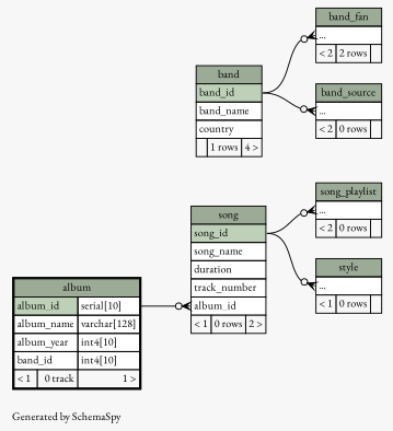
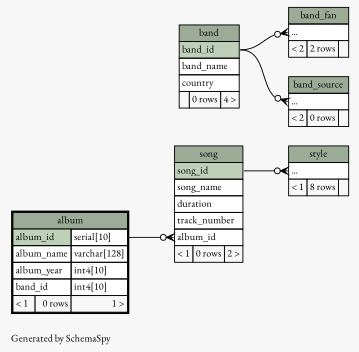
  digraph {
    bgcolor="#f7f7f7"
    fontname="EB Garamond"
    fontsize=11
    label="\nGenerated by SchemaSpy"
    labeljust=l
    nodesep=0.18
    rankdir=RL
    ranksep=0.46
    node [fontname="EB Garamond" fontsize=11 shape=plaintext]
    edge [arrowhead=none arrowsize=0.8 arrowtail=crowodot dir=back fontname="EB Garamond" headport="band_id:e" tailport="elipses:w"]
-   n1 [label=<     <TABLE BORDER="2" CELLBORDER="1" CELLSPACING="0" BGCOLOR="#ffffff">       <TR><TD COLSPAN="3" BGCOLOR="#9bab96" ALIGN="CENTER">album</TD></TR>       <TR><TD PORT="album_id" COLSPAN="2" BGCOLOR="#bed1b8" ALIGN="LEFT">album_id</TD><TD PORT="album_id.type" ALIGN="LEFT">serial[10]</TD></TR>       <TR><TD PORT="album_name" COLSPAN="2" ALIGN="LEFT">album_name</TD><TD PORT="album_name.type" ALIGN="LEFT">varchar[128]</TD></TR>       <TR><TD PORT="album_year" COLSPAN="2" ALIGN="LEFT">album_year</TD><TD PORT="album_year.type" ALIGN="LEFT">int4[10]</TD></TR>       <TR><TD PORT="band_id" COLSPAN="2" ALIGN="LEFT">band_id</TD><TD PORT="band_id.type" ALIGN="LEFT">int4[10]</TD></TR>       <TR><TD ALIGN="LEFT" BGCOLOR="#f7f7f7">&lt; 1</TD><TD ALIGN="RIGHT" BGCOLOR="#f7f7f7">0 track</TD><TD ALIGN="RIGHT" BGCOLOR="#f7f7f7">1 &gt;</TD></TR>     </TABLE>>]
-   n2 [label=<     <TABLE BORDER="0" CELLBORDER="1" CELLSPACING="0" BGCOLOR="#ffffff">       <TR><TD COLSPAN="3" BGCOLOR="#9bab96" ALIGN="CENTER">band</TD></TR>       <TR><TD PORT="band_id" COLSPAN="3" BGCOLOR="#bed1b8" ALIGN="LEFT">band_id</TD></TR>       <TR><TD PORT="band_name" COLSPAN="3" ALIGN="LEFT">band_name</TD></TR>       <TR><TD PORT="country" COLSPAN="3" ALIGN="LEFT">country</TD></TR>       <TR><TD ALIGN="LEFT" BGCOLOR="#f7f7f7">  </TD><TD ALIGN="RIGHT" BGCOLOR="#f7f7f7">1 rows</TD><TD ALIGN="RIGHT" BGCOLOR="#f7f7f7">4 &gt;</TD></TR>     </TABLE>>]
+   n1 [label=<     <TABLE BORDER="2" CELLBORDER="1" CELLSPACING="0" BGCOLOR="#ffffff">       <TR><TD COLSPAN="3" BGCOLOR="#9bab96" ALIGN="CENTER">album</TD></TR>       <TR><TD PORT="album_id" COLSPAN="2" BGCOLOR="#bed1b8" ALIGN="LEFT">album_id</TD><TD PORT="album_id.type" ALIGN="LEFT">serial[10]</TD></TR>       <TR><TD PORT="album_name" COLSPAN="2" ALIGN="LEFT">album_name</TD><TD PORT="album_name.type" ALIGN="LEFT">varchar[128]</TD></TR>       <TR><TD PORT="album_year" COLSPAN="2" ALIGN="LEFT">album_year</TD><TD PORT="album_year.type" ALIGN="LEFT">int4[10]</TD></TR>       <TR><TD PORT="band_id" COLSPAN="2" ALIGN="LEFT">band_id</TD><TD PORT="band_id.type" ALIGN="LEFT">int4[10]</TD></TR>       <TR><TD ALIGN="LEFT" BGCOLOR="#f7f7f7">&lt; 1</TD><TD ALIGN="RIGHT" BGCOLOR="#f7f7f7">0 rows</TD><TD ALIGN="RIGHT" BGCOLOR="#f7f7f7">1 &gt;</TD></TR>     </TABLE>>]
+   n2 [label=<     <TABLE BORDER="0" CELLBORDER="1" CELLSPACING="0" BGCOLOR="#ffffff">       <TR><TD COLSPAN="3" BGCOLOR="#9bab96" ALIGN="CENTER">band</TD></TR>       <TR><TD PORT="band_id" COLSPAN="3" BGCOLOR="#bed1b8" ALIGN="LEFT">band_id</TD></TR>       <TR><TD PORT="band_name" COLSPAN="3" ALIGN="LEFT">band_name</TD></TR>       <TR><TD PORT="country" COLSPAN="3" ALIGN="LEFT">country</TD></TR>       <TR><TD ALIGN="LEFT" BGCOLOR="#f7f7f7">  </TD><TD ALIGN="RIGHT" BGCOLOR="#f7f7f7">0 rows</TD><TD ALIGN="RIGHT" BGCOLOR="#f7f7f7">4 &gt;</TD></TR>     </TABLE>>]
    n3 [label=<     <TABLE BORDER="0" CELLBORDER="1" CELLSPACING="0" BGCOLOR="#ffffff">       <TR><TD COLSPAN="3" BGCOLOR="#9bab96" ALIGN="CENTER">band_fan</TD></TR>       <TR><TD PORT="elipses" COLSPAN="3" ALIGN="LEFT">...</TD></TR>       <TR><TD ALIGN="LEFT" BGCOLOR="#f7f7f7">&lt; 2</TD><TD ALIGN="RIGHT" BGCOLOR="#f7f7f7">2 rows</TD><TD ALIGN="RIGHT" BGCOLOR="#f7f7f7">  </TD></TR>     </TABLE>>]
    n4 [label=<     <TABLE BORDER="0" CELLBORDER="1" CELLSPACING="0" BGCOLOR="#ffffff">       <TR><TD COLSPAN="3" BGCOLOR="#9bab96" ALIGN="CENTER">band_source</TD></TR>       <TR><TD PORT="elipses" COLSPAN="3" ALIGN="LEFT">...</TD></TR>       <TR><TD ALIGN="LEFT" BGCOLOR="#f7f7f7">&lt; 2</TD><TD ALIGN="RIGHT" BGCOLOR="#f7f7f7">0 rows</TD><TD ALIGN="RIGHT" BGCOLOR="#f7f7f7">  </TD></TR>     </TABLE>>]
    n5 [label=<     <TABLE BORDER="0" CELLBORDER="1" CELLSPACING="0" BGCOLOR="#ffffff">       <TR><TD COLSPAN="3" BGCOLOR="#9bab96" ALIGN="CENTER">song</TD></TR>       <TR><TD PORT="song_id" COLSPAN="3" BGCOLOR="#bed1b8" ALIGN="LEFT">song_id</TD></TR>       <TR><TD PORT="song_name" COLSPAN="3" ALIGN="LEFT">song_name</TD></TR>       <TR><TD PORT="duration" COLSPAN="3" ALIGN="LEFT">duration</TD></TR>       <TR><TD PORT="track_number" COLSPAN="3" ALIGN="LEFT">track_number</TD></TR>       <TR><TD PORT="album_id" COLSPAN="3" ALIGN="LEFT">album_id</TD></TR>       <TR><TD ALIGN="LEFT" BGCOLOR="#f7f7f7">&lt; 1</TD><TD ALIGN="RIGHT" BGCOLOR="#f7f7f7">0 rows</TD><TD ALIGN="RIGHT" BGCOLOR="#f7f7f7">2 &gt;</TD></TR>     </TABLE>>]
-   n6 [label=<     <TABLE BORDER="0" CELLBORDER="1" CELLSPACING="0" BGCOLOR="#ffffff">       <TR><TD COLSPAN="3" BGCOLOR="#9bab96" ALIGN="CENTER">song_playlist</TD></TR>       <TR><TD PORT="elipses" COLSPAN="3" ALIGN="LEFT">...</TD></TR>       <TR><TD ALIGN="LEFT" BGCOLOR="#f7f7f7">&lt; 2</TD><TD ALIGN="RIGHT" BGCOLOR="#f7f7f7">0 rows</TD><TD ALIGN="RIGHT" BGCOLOR="#f7f7f7">  </TD></TR>     </TABLE>>]
-   n7 [label=<     <TABLE BORDER="0" CELLBORDER="1" CELLSPACING="0" BGCOLOR="#ffffff">       <TR><TD COLSPAN="3" BGCOLOR="#9bab96" ALIGN="CENTER">style</TD></TR>       <TR><TD PORT="elipses" COLSPAN="3" ALIGN="LEFT">...</TD></TR>       <TR><TD ALIGN="LEFT" BGCOLOR="#f7f7f7">&lt; 1</TD><TD ALIGN="RIGHT" BGCOLOR="#f7f7f7">0 rows</TD><TD ALIGN="RIGHT" BGCOLOR="#f7f7f7">  </TD></TR>     </TABLE>>]
+   n7 [label=<     <TABLE BORDER="0" CELLBORDER="1" CELLSPACING="0" BGCOLOR="#ffffff">       <TR><TD COLSPAN="3" BGCOLOR="#9bab96" ALIGN="CENTER">style</TD></TR>       <TR><TD PORT="elipses" COLSPAN="3" ALIGN="LEFT">...</TD></TR>       <TR><TD ALIGN="LEFT" BGCOLOR="#f7f7f7">&lt; 1</TD><TD ALIGN="RIGHT" BGCOLOR="#f7f7f7">8 rows</TD><TD ALIGN="RIGHT" BGCOLOR="#f7f7f7">  </TD></TR>     </TABLE>>]
    n3 -> n2
    n4 -> n2
    n5 -> n1 [headport="album_id.type:e" tailport="album_id:w"]
-   n6 -> n5 [headport="song_id:e"]
    n7 -> n5 [headport="song_id:e"]
  }
